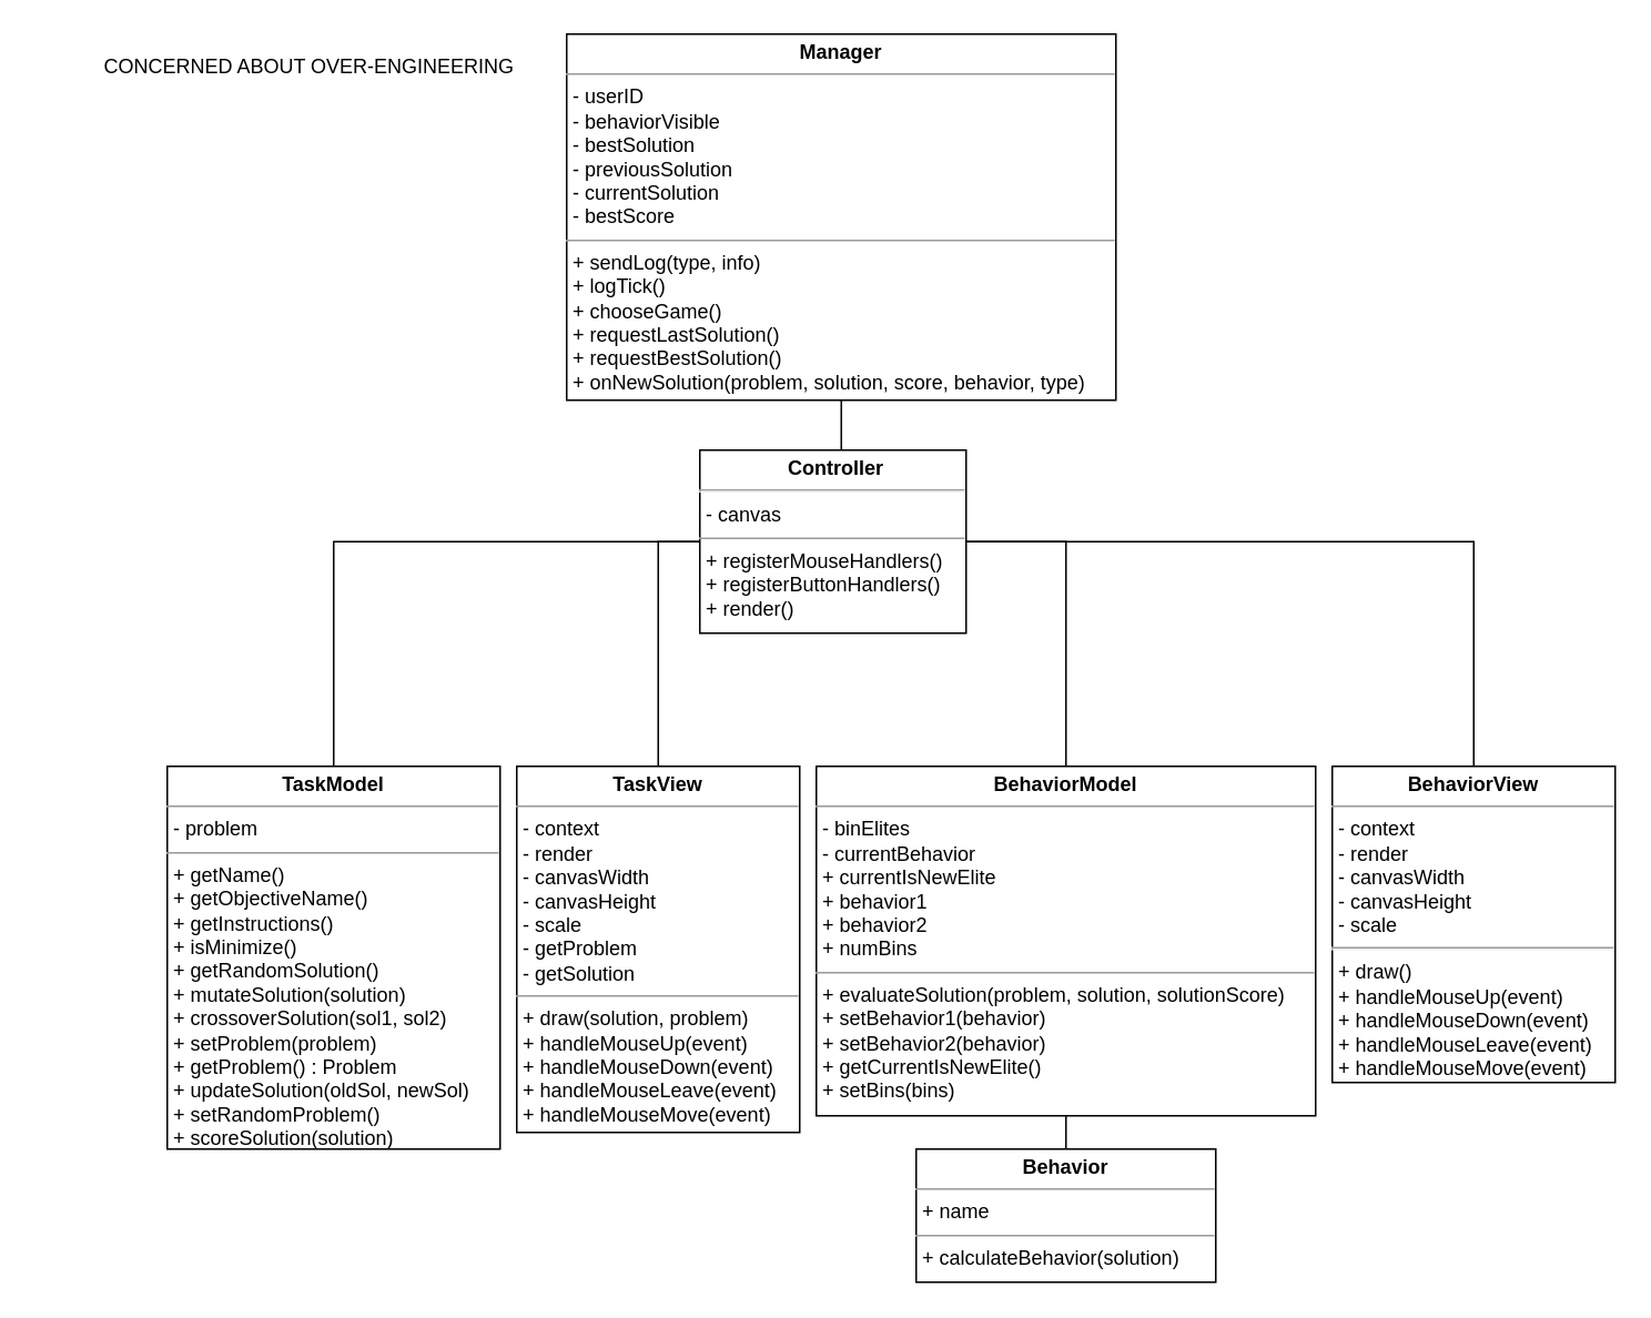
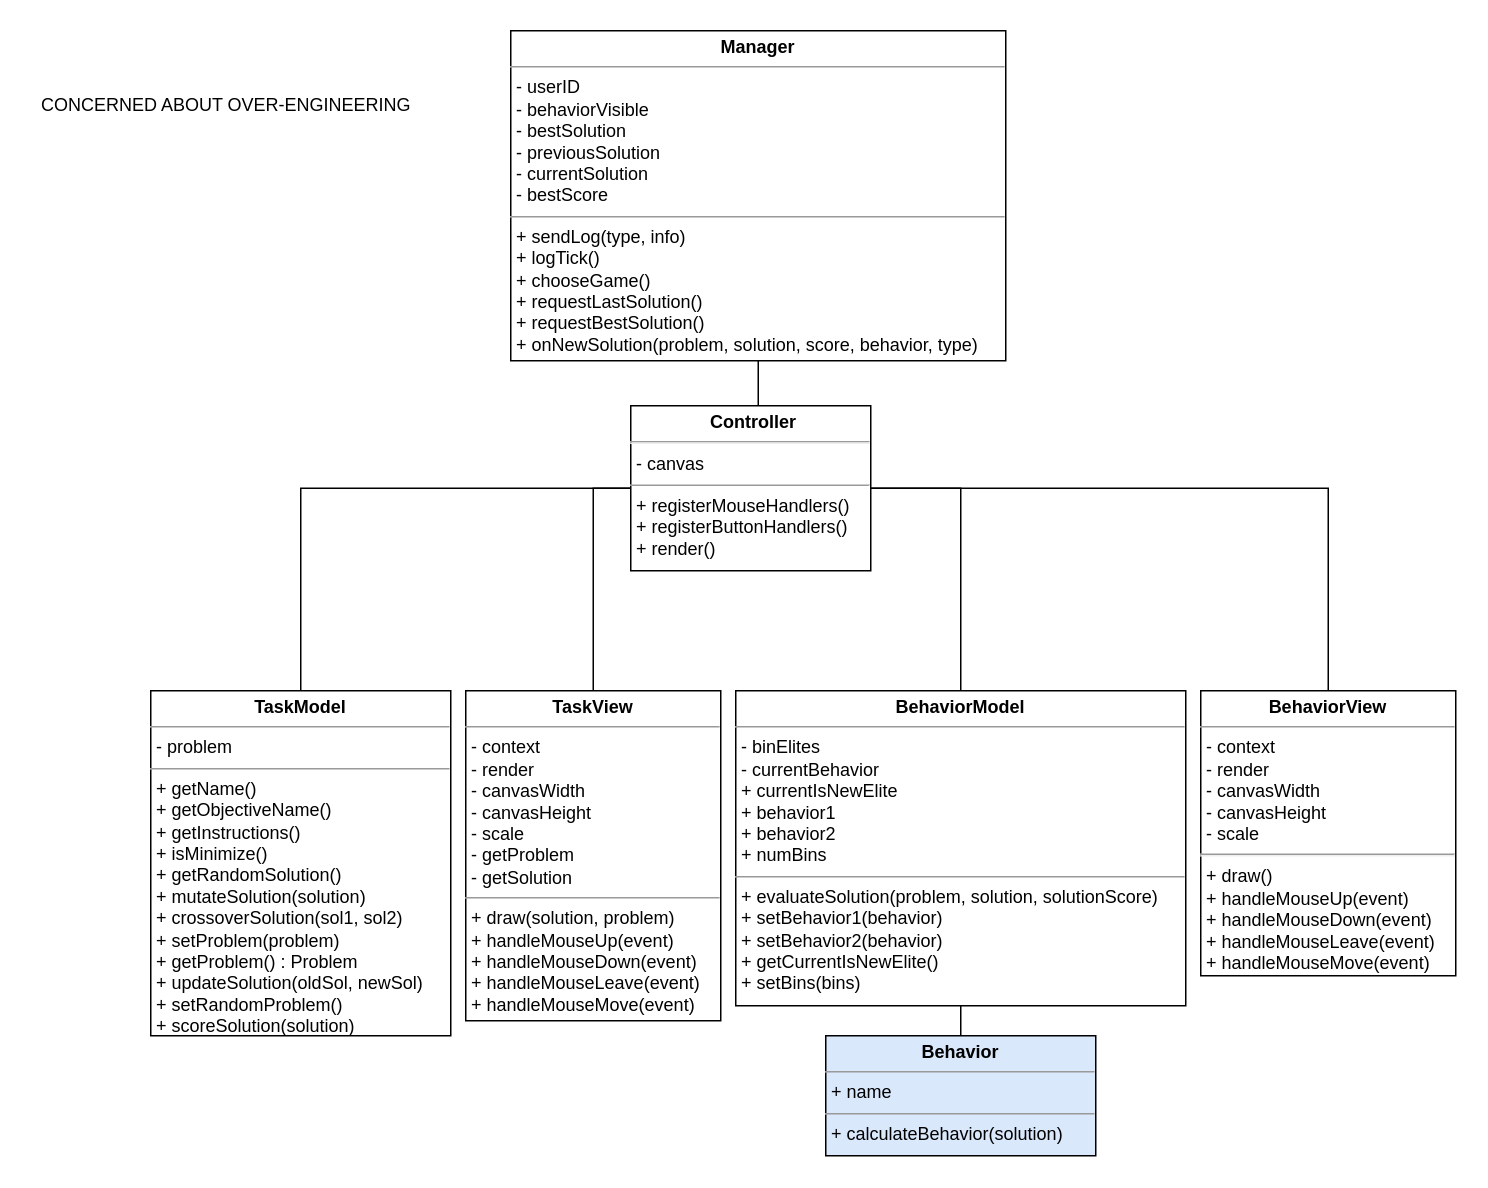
  <mxCell id="0" />
  <mxCell id="1" parent="0" />
  <mxCell id="2" value="&lt;p style=&quot;margin: 0px ; margin-top: 4px ; text-align: center&quot;&gt;&lt;b&gt;Manager&lt;/b&gt;&lt;/p&gt;&lt;hr size=&quot;1&quot;&gt;&lt;p style=&quot;margin: 0px ; margin-left: 4px&quot;&gt;- userID&lt;/p&gt;&lt;p style=&quot;margin: 0px ; margin-left: 4px&quot;&gt;- behaviorVisible&lt;/p&gt;&lt;p style=&quot;margin: 0px ; margin-left: 4px&quot;&gt;- bestSolution&lt;/p&gt;&lt;p style=&quot;margin: 0px ; margin-left: 4px&quot;&gt;- previousSolution&lt;/p&gt;&lt;p style=&quot;margin: 0px ; margin-left: 4px&quot;&gt;- currentSolution&lt;br&gt;&lt;/p&gt;&lt;p style=&quot;margin: 0px ; margin-left: 4px&quot;&gt;- bestScore&lt;/p&gt;&lt;hr size=&quot;1&quot;&gt;&lt;p style=&quot;margin: 0px ; margin-left: 4px&quot;&gt;+ sendLog(type, info)&lt;/p&gt;&lt;p style=&quot;margin: 0px ; margin-left: 4px&quot;&gt;+ logTick()&lt;/p&gt;&lt;p style=&quot;margin: 0px ; margin-left: 4px&quot;&gt;+ chooseGame()&lt;/p&gt;&lt;p style=&quot;margin: 0px 0px 0px 4px&quot;&gt;+ requestLastSolution()&lt;/p&gt;&lt;p style=&quot;margin: 0px 0px 0px 4px&quot;&gt;+ requestBestSolution()&lt;/p&gt;&lt;p style=&quot;margin: 0px 0px 0px 4px&quot;&gt;+ onNewSolution(problem, solution, score, behavior, type)&lt;/p&gt;" style="verticalAlign=top;align=left;overflow=fill;fontSize=12;fontFamily=Helvetica;html=1;" vertex="1" parent="1"><mxGeometry x="340" y="20" width="330" height="220" as="geometry" /></mxCell>
  <mxCell id="3" style="edgeStyle=orthogonalEdgeStyle;rounded=0;orthogonalLoop=1;jettySize=auto;html=1;exitX=0;exitY=0.5;exitDx=0;exitDy=0;entryX=0.5;entryY=0;entryDx=0;entryDy=0;endArrow=none;endFill=0;" edge="1" parent="1" source="6" target="8"><mxGeometry relative="1" as="geometry" /></mxCell>
  <mxCell id="4" style="edgeStyle=orthogonalEdgeStyle;rounded=0;orthogonalLoop=1;jettySize=auto;html=1;exitX=0;exitY=0.5;exitDx=0;exitDy=0;entryX=0.5;entryY=0;entryDx=0;entryDy=0;endArrow=none;endFill=0;" edge="1" parent="1" source="6" target="7"><mxGeometry relative="1" as="geometry" /></mxCell>
  <mxCell id="5" style="edgeStyle=orthogonalEdgeStyle;rounded=0;orthogonalLoop=1;jettySize=auto;html=1;exitX=0.5;exitY=0;exitDx=0;exitDy=0;entryX=0.5;entryY=1;entryDx=0;entryDy=0;endArrow=none;endFill=0;" edge="1" parent="1" source="6" target="2"><mxGeometry relative="1" as="geometry" /></mxCell>
  <mxCell id="6" value="&lt;p style=&quot;margin: 0px ; margin-top: 4px ; text-align: center&quot;&gt;&lt;/p&gt;&lt;p style=&quot;text-align: center ; margin: 0px 0px 0px 4px&quot;&gt;&lt;b&gt;Controller&lt;/b&gt;&lt;/p&gt;&lt;hr style=&quot;text-align: center&quot;&gt;&lt;p style=&quot;margin: 0px ; margin-left: 4px&quot;&gt;- canvas&lt;/p&gt;&lt;hr size=&quot;1&quot;&gt;&lt;p style=&quot;margin: 0px ; margin-left: 4px&quot;&gt;+ registerMouseHandlers()&lt;/p&gt;&lt;p style=&quot;margin: 0px ; margin-left: 4px&quot;&gt;+ registerButtonHandlers()&lt;/p&gt;&lt;p style=&quot;margin: 0px ; margin-left: 4px&quot;&gt;+ render()&lt;/p&gt;" style="verticalAlign=top;align=left;overflow=fill;fontSize=12;fontFamily=Helvetica;html=1;" vertex="1" parent="1"><mxGeometry x="420" y="270" width="160" height="110" as="geometry" /></mxCell>
  <mxCell id="7" value="&lt;p style=&quot;margin: 0px ; margin-top: 4px ; text-align: center&quot;&gt;&lt;b&gt;TaskView&lt;/b&gt;&lt;/p&gt;&lt;hr size=&quot;1&quot;&gt;&lt;p style=&quot;margin: 0px ; margin-left: 4px&quot;&gt;- context&lt;/p&gt;&lt;p style=&quot;margin: 0px ; margin-left: 4px&quot;&gt;- render&lt;/p&gt;&lt;p style=&quot;margin: 0px ; margin-left: 4px&quot;&gt;- canvasWidth&lt;/p&gt;&lt;p style=&quot;margin: 0px ; margin-left: 4px&quot;&gt;- canvasHeight&lt;/p&gt;&lt;p style=&quot;margin: 0px ; margin-left: 4px&quot;&gt;- scale&lt;/p&gt;&lt;p style=&quot;margin: 0px ; margin-left: 4px&quot;&gt;- getProblem&lt;/p&gt;&lt;p style=&quot;margin: 0px ; margin-left: 4px&quot;&gt;- getSolution&lt;/p&gt;&lt;hr size=&quot;1&quot;&gt;&lt;p style=&quot;margin: 0px ; margin-left: 4px&quot;&gt;+ draw(solution, problem)&lt;/p&gt;&lt;p style=&quot;margin: 0px ; margin-left: 4px&quot;&gt;+ handleMouseUp(event)&lt;/p&gt;&lt;p style=&quot;margin: 0px ; margin-left: 4px&quot;&gt;+ handleMouseDown(event)&lt;/p&gt;&lt;p style=&quot;margin: 0px ; margin-left: 4px&quot;&gt;+ handleMouseLeave(event)&lt;/p&gt;&lt;p style=&quot;margin: 0px ; margin-left: 4px&quot;&gt;+ handleMouseMove(event)&lt;/p&gt;" style="verticalAlign=top;align=left;overflow=fill;fontSize=12;fontFamily=Helvetica;html=1;" vertex="1" parent="1"><mxGeometry x="310" y="460" width="170" height="220" as="geometry" /></mxCell>
  <mxCell id="8" value="&lt;p style=&quot;margin: 0px ; margin-top: 4px ; text-align: center&quot;&gt;&lt;b&gt;TaskModel&lt;/b&gt;&lt;/p&gt;&lt;hr size=&quot;1&quot;&gt;&lt;p style=&quot;margin: 0px ; margin-left: 4px&quot;&gt;&lt;span&gt;- problem&lt;/span&gt;&lt;/p&gt;&lt;hr size=&quot;1&quot;&gt;&lt;p style=&quot;margin: 0px ; margin-left: 4px&quot;&gt;+ getName()&lt;br style=&quot;padding: 0px ; margin: 0px&quot;&gt;+ getObjectiveName()&lt;br style=&quot;padding: 0px ; margin: 0px&quot;&gt;+ getInstructions()&lt;br style=&quot;padding: 0px ; margin: 0px&quot;&gt;+ isMinimize()&lt;br style=&quot;padding: 0px ; margin: 0px&quot;&gt;+ getRandomSolution()&lt;/p&gt;&lt;p style=&quot;margin: 0px ; margin-left: 4px&quot;&gt;+ mutateSolution(solution)&lt;br style=&quot;padding: 0px ; margin: 0px&quot;&gt;+ crossoverSolution(sol1, sol2)&lt;br style=&quot;padding: 0px ; margin: 0px&quot;&gt;+ setProblem(problem)&lt;/p&gt;&lt;p style=&quot;margin: 0px ; margin-left: 4px&quot;&gt;+ getProblem() : Problem&lt;/p&gt;&lt;p style=&quot;margin: 0px ; margin-left: 4px&quot;&gt;+ updateSolution(oldSol, newSol)&lt;br style=&quot;padding: 0px ; margin: 0px&quot;&gt;+ setRandomProblem()&lt;br&gt;&lt;/p&gt;&lt;p style=&quot;margin: 0px ; margin-left: 4px&quot;&gt;+ scoreSolution(solution)&lt;/p&gt;" style="verticalAlign=top;align=left;overflow=fill;fontSize=12;fontFamily=Helvetica;html=1;" vertex="1" parent="1"><mxGeometry y="460" width="200" height="230" as="geometry" x="100" /></mxCell>
  <mxCell id="9" style="edgeStyle=orthogonalEdgeStyle;rounded=0;orthogonalLoop=1;jettySize=auto;html=1;exitX=0.5;exitY=0;exitDx=0;exitDy=0;entryX=1;entryY=0.5;entryDx=0;entryDy=0;endArrow=none;endFill=0;" edge="1" parent="1" source="10" target="6"><mxGeometry relative="1" as="geometry" /></mxCell>
  <mxCell id="10" value="&lt;p style=&quot;margin: 0px ; margin-top: 4px ; text-align: center&quot;&gt;&lt;b&gt;BehaviorView&lt;/b&gt;&lt;/p&gt;&lt;hr size=&quot;1&quot;&gt;&lt;p style=&quot;margin: 0px ; margin-left: 4px&quot;&gt;&lt;/p&gt;&lt;p style=&quot;margin: 0px ; margin-left: 4px&quot;&gt;- context&lt;/p&gt;&lt;p style=&quot;margin: 0px ; margin-left: 4px&quot;&gt;- render&lt;/p&gt;&lt;p style=&quot;margin: 0px ; margin-left: 4px&quot;&gt;- canvasWidth&lt;/p&gt;&lt;p style=&quot;margin: 0px ; margin-left: 4px&quot;&gt;- canvasHeight&lt;/p&gt;&lt;p style=&quot;margin: 0px ; margin-left: 4px&quot;&gt;- scale&lt;/p&gt;&lt;hr&gt;&lt;p style=&quot;margin: 0px ; margin-left: 4px&quot;&gt;+ draw()&lt;/p&gt;&lt;p style=&quot;margin: 0px ; margin-left: 4px&quot;&gt;+ handleMouseUp(event)&lt;/p&gt;&lt;p style=&quot;margin: 0px ; margin-left: 4px&quot;&gt;+ handleMouseDown(event)&lt;/p&gt;&lt;p style=&quot;margin: 0px ; margin-left: 4px&quot;&gt;+ handleMouseLeave(event)&lt;/p&gt;&lt;p style=&quot;margin: 0px ; margin-left: 4px&quot;&gt;+ handleMouseMove(event)&lt;/p&gt;" style="verticalAlign=top;align=left;overflow=fill;fontSize=12;fontFamily=Helvetica;html=1;" vertex="1" parent="1"><mxGeometry x="800" y="460" width="170" height="190" as="geometry" /></mxCell>
  <mxCell id="11" style="edgeStyle=orthogonalEdgeStyle;rounded=0;orthogonalLoop=1;jettySize=auto;html=1;exitX=0.5;exitY=0;exitDx=0;exitDy=0;entryX=1;entryY=0.5;entryDx=0;entryDy=0;endArrow=none;endFill=0;" edge="1" parent="1" source="12" target="6"><mxGeometry relative="1" as="geometry" /></mxCell>
  <mxCell id="12" value="&lt;p style=&quot;margin: 0px ; margin-top: 4px ; text-align: center&quot;&gt;&lt;b&gt;BehaviorModel&lt;/b&gt;&lt;/p&gt;&lt;hr size=&quot;1&quot;&gt;&lt;p style=&quot;margin: 0px ; margin-left: 4px&quot;&gt;- binElites&lt;/p&gt;&lt;p style=&quot;margin: 0px ; margin-left: 4px&quot;&gt;- currentBehavior&lt;/p&gt;&lt;p style=&quot;margin: 0px ; margin-left: 4px&quot;&gt;+ currentIsNewElite&lt;br&gt;&lt;/p&gt;&lt;p style=&quot;margin: 0px ; margin-left: 4px&quot;&gt;+ behavior1&lt;/p&gt;&lt;p style=&quot;margin: 0px ; margin-left: 4px&quot;&gt;+ behavior2&lt;/p&gt;&lt;p style=&quot;margin: 0px ; margin-left: 4px&quot;&gt;+ numBins&lt;/p&gt;&lt;hr size=&quot;1&quot;&gt;&lt;p style=&quot;margin: 0px ; margin-left: 4px&quot;&gt;&lt;span&gt;+ evaluateSolution(problem, solution, solutionScore)&lt;/span&gt;&lt;br&gt;&lt;/p&gt;&lt;p style=&quot;margin: 0px ; margin-left: 4px&quot;&gt;&lt;span&gt;+ setBehavior1(behavior)&lt;/span&gt;&lt;/p&gt;&lt;p style=&quot;margin: 0px ; margin-left: 4px&quot;&gt;+ setBehavior2(behavior)&lt;span&gt;&lt;br&gt;&lt;/span&gt;&lt;/p&gt;&lt;p style=&quot;margin: 0px ; margin-left: 4px&quot;&gt;+ getCurrentIsNewElite()&lt;/p&gt;&lt;p style=&quot;margin: 0px ; margin-left: 4px&quot;&gt;+ setBins(bins)&lt;/p&gt;" style="verticalAlign=top;align=left;overflow=fill;fontSize=12;fontFamily=Helvetica;html=1;" vertex="1" parent="1"><mxGeometry x="490" y="460" width="300" height="210" as="geometry" /></mxCell>
  <mxCell id="13" style="edgeStyle=orthogonalEdgeStyle;rounded=0;orthogonalLoop=1;jettySize=auto;html=1;exitX=0.5;exitY=0;exitDx=0;exitDy=0;entryX=0.5;entryY=1;entryDx=0;entryDy=0;endArrow=none;endFill=0;" edge="1" parent="1" source="14" target="12"><mxGeometry relative="1" as="geometry" /></mxCell>
- <mxCell id="14" value="&lt;p style=&quot;margin: 0px ; margin-top: 4px ; text-align: center&quot;&gt;&lt;b&gt;Behavior&lt;/b&gt;&lt;/p&gt;&lt;hr size=&quot;1&quot;&gt;&lt;p style=&quot;margin: 0px ; margin-left: 4px&quot;&gt;+ name&lt;/p&gt;&lt;hr size=&quot;1&quot;&gt;&lt;p style=&quot;margin: 0px ; margin-left: 4px&quot;&gt;+ calculateBehavior(solution&lt;span&gt;)&lt;/span&gt;&lt;/p&gt;" style="verticalAlign=top;align=left;overflow=fill;fontSize=12;fontFamily=Helvetica;html=1;" vertex="1" parent="1"><mxGeometry x="550" y="690" width="180" height="80" as="geometry" /></mxCell>
- <mxCell id="15" value="CONCERNED ABOUT OVER-ENGINEERING" style="text;html=1;align=center;verticalAlign=middle;resizable=0;points=[];autosize=1;strokeColor=none;fillColor=none;" vertex="1" parent="1"><mxGeometry x="55" y="30" width="260" height="20" as="geometry" /></mxCell>
+ <mxCell id="14" value="&lt;p style=&quot;margin: 0px ; margin-top: 4px ; text-align: center&quot;&gt;&lt;b&gt;Behavior&lt;/b&gt;&lt;/p&gt;&lt;hr size=&quot;1&quot;&gt;&lt;p style=&quot;margin: 0px ; margin-left: 4px&quot;&gt;+ name&lt;/p&gt;&lt;hr size=&quot;1&quot;&gt;&lt;p style=&quot;margin: 0px ; margin-left: 4px&quot;&gt;+ calculateBehavior(solution&lt;span&gt;)&lt;/span&gt;&lt;/p&gt;" style="verticalAlign=top;align=left;overflow=fill;fontSize=12;fontFamily=Helvetica;html=1;fillColor=#dae8fc;" vertex="1" parent="1"><mxGeometry x="550" y="690" width="180" height="80" as="geometry" /></mxCell>
+ <mxCell id="15" value="CONCERNED ABOUT OVER-ENGINEERING" style="text;html=1;align=center;verticalAlign=middle;resizable=0;points=[];autosize=1;strokeColor=none;fillColor=none;" vertex="1" parent="1"><mxGeometry x="20" y="60" width="260" height="20" as="geometry" /></mxCell>
